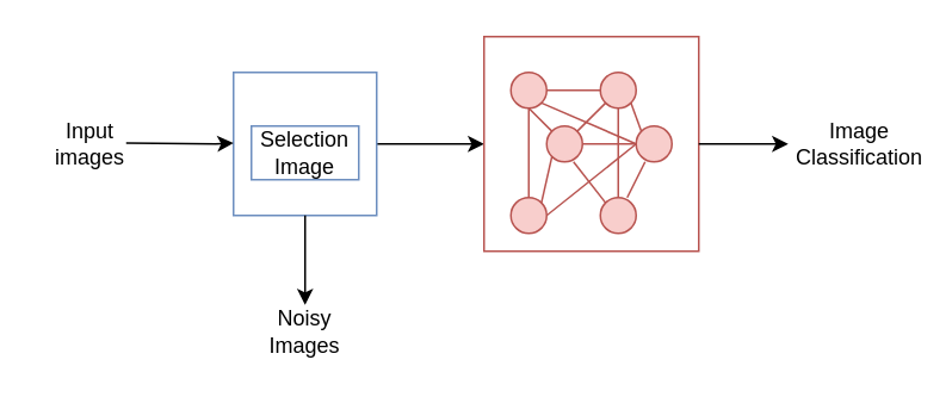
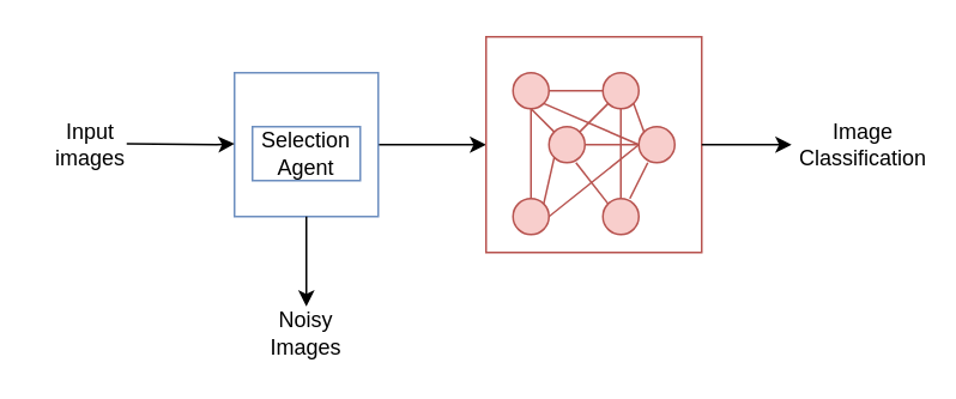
  <mxCell id="0" />
  <mxCell id="1" parent="0" />
  <mxCell id="2" style="edgeStyle=orthogonalEdgeStyle;rounded=0;orthogonalLoop=1;jettySize=auto;html=1;exitX=1;exitY=0.5;exitDx=0;exitDy=0;entryX=0;entryY=0.5;entryDx=0;entryDy=0;" edge="1" parent="1" source="3" target="6"><mxGeometry relative="1" as="geometry" /></mxCell>
  <mxCell id="3" value="" style="whiteSpace=wrap;html=1;aspect=fixed;fillColor=#FFFFFF;strokeColor=#6c8ebf;" vertex="1" parent="1"><mxGeometry x="130" y="40" width="80" height="80" as="geometry" /></mxCell>
  <mxCell id="4" value="" style="endArrow=classic;html=1;rounded=0;" edge="1" parent="1"><mxGeometry width="50" height="50" relative="1" as="geometry"><mxPoint x="70" y="79.5" as="sourcePoint" /><mxPoint x="130" y="79.5" as="targetPoint" /><Array as="points"><mxPoint x="120" y="80" /></Array></mxGeometry></mxCell>
  <mxCell id="5" value="" style="endArrow=classic;html=1;rounded=0;exitX=0.5;exitY=1;exitDx=0;exitDy=0;" edge="1" parent="1" source="3"><mxGeometry width="50" height="50" relative="1" as="geometry"><mxPoint x="230" y="130" as="sourcePoint" /><mxPoint x="170" y="170" as="targetPoint" /></mxGeometry></mxCell>
  <mxCell id="6" value="" style="whiteSpace=wrap;html=1;aspect=fixed;fillColor=none;strokeColor=#b85450;" vertex="1" parent="1"><mxGeometry x="270" y="20" width="120" height="120" as="geometry" /></mxCell>
  <mxCell id="7" value="" style="ellipse;whiteSpace=wrap;html=1;aspect=fixed;fillColor=#f8cecc;strokeColor=#b85450;" vertex="1" parent="1"><mxGeometry x="285" y="110" width="20" height="20" as="geometry" /></mxCell>
  <mxCell id="8" value="" style="ellipse;whiteSpace=wrap;html=1;aspect=fixed;fillColor=#f8cecc;strokeColor=#b85450;" vertex="1" parent="1"><mxGeometry x="305" y="70" width="20" height="20" as="geometry" /></mxCell>
  <mxCell id="9" value="" style="ellipse;whiteSpace=wrap;html=1;aspect=fixed;fillColor=#f8cecc;strokeColor=#b85450;" vertex="1" parent="1"><mxGeometry x="285" y="40" width="20" height="20" as="geometry" /></mxCell>
  <mxCell id="10" value="" style="ellipse;whiteSpace=wrap;html=1;aspect=fixed;fillColor=#f8cecc;strokeColor=#b85450;" vertex="1" parent="1"><mxGeometry x="355" y="70" width="20" height="20" as="geometry" /></mxCell>
  <mxCell id="11" value="" style="ellipse;whiteSpace=wrap;html=1;aspect=fixed;fillColor=#f8cecc;strokeColor=#b85450;" vertex="1" parent="1"><mxGeometry x="335" y="110" width="20" height="20" as="geometry" /></mxCell>
  <mxCell id="12" value="" style="ellipse;whiteSpace=wrap;html=1;aspect=fixed;fillColor=#f8cecc;strokeColor=#b85450;" vertex="1" parent="1"><mxGeometry x="335" y="40" width="20" height="20" as="geometry" /></mxCell>
  <mxCell id="13" value="" style="endArrow=none;html=1;rounded=0;exitX=1;exitY=0;exitDx=0;exitDy=0;entryX=0;entryY=1;entryDx=0;entryDy=0;fillColor=#f8cecc;strokeColor=#b85450;" edge="1" parent="1" source="7" target="8"><mxGeometry width="50" height="50" relative="1" as="geometry"><mxPoint x="320" y="150" as="sourcePoint" /><mxPoint x="310" y="80" as="targetPoint" /></mxGeometry></mxCell>
  <mxCell id="14" value="" style="endArrow=none;html=1;rounded=0;entryX=0;entryY=0;entryDx=0;entryDy=0;fillColor=#f8cecc;strokeColor=#b85450;" edge="1" parent="1" target="11"><mxGeometry width="50" height="50" relative="1" as="geometry"><mxPoint x="320" y="90" as="sourcePoint" /><mxPoint x="370" y="100" as="targetPoint" /></mxGeometry></mxCell>
  <mxCell id="15" value="" style="endArrow=none;html=1;rounded=0;entryX=0;entryY=1;entryDx=0;entryDy=0;exitX=1;exitY=0;exitDx=0;exitDy=0;fillColor=#f8cecc;strokeColor=#b85450;" edge="1" parent="1" source="8" target="12"><mxGeometry width="50" height="50" relative="1" as="geometry"><mxPoint x="330" y="80" as="sourcePoint" /><mxPoint x="380" y="30" as="targetPoint" /></mxGeometry></mxCell>
  <mxCell id="16" value="" style="endArrow=none;html=1;rounded=0;fillColor=#f8cecc;strokeColor=#b85450;" edge="1" parent="1"><mxGeometry width="50" height="50" relative="1" as="geometry"><mxPoint x="350" y="110" as="sourcePoint" /><mxPoint x="360" y="90" as="targetPoint" /></mxGeometry></mxCell>
  <mxCell id="17" value="" style="endArrow=none;html=1;rounded=0;exitX=1;exitY=0.5;exitDx=0;exitDy=0;entryX=0;entryY=0.5;entryDx=0;entryDy=0;fillColor=#f8cecc;strokeColor=#b85450;" edge="1" parent="1" source="8" target="10"><mxGeometry width="50" height="50" relative="1" as="geometry"><mxPoint x="380" y="100" as="sourcePoint" /><mxPoint x="430" y="50" as="targetPoint" /></mxGeometry></mxCell>
  <mxCell id="18" value="" style="endArrow=none;html=1;rounded=0;exitX=0.5;exitY=1;exitDx=0;exitDy=0;entryX=0;entryY=0;entryDx=0;entryDy=0;fillColor=#f8cecc;strokeColor=#b85450;" edge="1" parent="1" source="9" target="8"><mxGeometry width="50" height="50" relative="1" as="geometry"><mxPoint x="280" y="90" as="sourcePoint" /><mxPoint x="330" y="40" as="targetPoint" /></mxGeometry></mxCell>
  <mxCell id="19" value="" style="endArrow=none;html=1;rounded=0;exitX=1;exitY=0.5;exitDx=0;exitDy=0;entryX=0;entryY=0.5;entryDx=0;entryDy=0;fillColor=#f8cecc;strokeColor=#b85450;" edge="1" parent="1" source="7" target="10"><mxGeometry width="50" height="50" relative="1" as="geometry"><mxPoint x="320" y="150" as="sourcePoint" /><mxPoint x="370" y="100" as="targetPoint" /></mxGeometry></mxCell>
  <mxCell id="20" value="" style="endArrow=none;html=1;rounded=0;exitX=1;exitY=0.5;exitDx=0;exitDy=0;entryX=0;entryY=0.5;entryDx=0;entryDy=0;fillColor=#f8cecc;strokeColor=#b85450;" edge="1" parent="1" source="9" target="12"><mxGeometry width="50" height="50" relative="1" as="geometry"><mxPoint x="320" y="150" as="sourcePoint" /><mxPoint x="370" y="100" as="targetPoint" /></mxGeometry></mxCell>
  <mxCell id="21" value="" style="endArrow=none;html=1;rounded=0;entryX=0.5;entryY=1;entryDx=0;entryDy=0;exitX=0.5;exitY=0;exitDx=0;exitDy=0;fillColor=#f8cecc;strokeColor=#b85450;" edge="1" parent="1" source="11" target="12"><mxGeometry width="50" height="50" relative="1" as="geometry"><mxPoint x="320" y="150" as="sourcePoint" /><mxPoint x="370" y="100" as="targetPoint" /></mxGeometry></mxCell>
  <mxCell id="22" value="" style="endArrow=none;html=1;rounded=0;entryX=0;entryY=0;entryDx=0;entryDy=0;exitX=1;exitY=1;exitDx=0;exitDy=0;fillColor=#f8cecc;strokeColor=#b85450;" edge="1" parent="1" source="12" target="10"><mxGeometry width="50" height="50" relative="1" as="geometry"><mxPoint x="320" y="150" as="sourcePoint" /><mxPoint x="370" y="100" as="targetPoint" /></mxGeometry></mxCell>
  <mxCell id="23" value="" style="endArrow=none;html=1;rounded=0;exitX=1;exitY=1;exitDx=0;exitDy=0;entryX=0;entryY=0.5;entryDx=0;entryDy=0;fillColor=#f8cecc;strokeColor=#b85450;" edge="1" parent="1" source="9" target="10"><mxGeometry width="50" height="50" relative="1" as="geometry"><mxPoint x="320" y="150" as="sourcePoint" /><mxPoint x="370" y="100" as="targetPoint" /></mxGeometry></mxCell>
  <mxCell id="24" value="" style="endArrow=none;html=1;rounded=0;entryX=0.5;entryY=1;entryDx=0;entryDy=0;exitX=0.5;exitY=0;exitDx=0;exitDy=0;fillColor=#f8cecc;strokeColor=#b85450;" edge="1" parent="1" source="7" target="9"><mxGeometry width="50" height="50" relative="1" as="geometry"><mxPoint x="320" y="150" as="sourcePoint" /><mxPoint x="370" y="100" as="targetPoint" /></mxGeometry></mxCell>
- <mxCell id="25" value="Selection Image" style="text;html=1;strokeColor=#6c8ebf;fillColor=#FFFFFF;align=center;verticalAlign=middle;whiteSpace=wrap;rounded=0;" vertex="1" parent="1"><mxGeometry x="140" y="70" width="60" height="30" as="geometry" /></mxCell>
+ <mxCell id="25" value="Selection Agent" style="text;html=1;strokeColor=#6c8ebf;fillColor=#FFFFFF;align=center;verticalAlign=middle;whiteSpace=wrap;rounded=0;" vertex="1" parent="1"><mxGeometry x="140" y="70" width="60" height="30" as="geometry" /></mxCell>
  <mxCell id="26" value="Input images" style="text;html=1;strokeColor=none;fillColor=none;align=center;verticalAlign=middle;whiteSpace=wrap;rounded=0;" vertex="1" parent="1"><mxGeometry x="20" y="65" width="60" height="30" as="geometry" /></mxCell>
  <mxCell id="27" value="Noisy Images" style="text;html=1;strokeColor=none;fillColor=none;align=center;verticalAlign=middle;whiteSpace=wrap;rounded=0;" vertex="1" parent="1"><mxGeometry x="140" y="170" width="60" height="30" as="geometry" /></mxCell>
  <mxCell id="28" value="" style="endArrow=classic;html=1;rounded=0;exitX=1;exitY=0.5;exitDx=0;exitDy=0;" edge="1" parent="1" source="6"><mxGeometry width="50" height="50" relative="1" as="geometry"><mxPoint x="320" y="110" as="sourcePoint" /><mxPoint x="440" y="80" as="targetPoint" /></mxGeometry></mxCell>
  <mxCell id="29" value="Image Classification" style="text;html=1;strokeColor=none;fillColor=none;align=center;verticalAlign=middle;whiteSpace=wrap;rounded=0;" vertex="1" parent="1"><mxGeometry x="450" y="65" width="60" height="30" as="geometry" /></mxCell>
